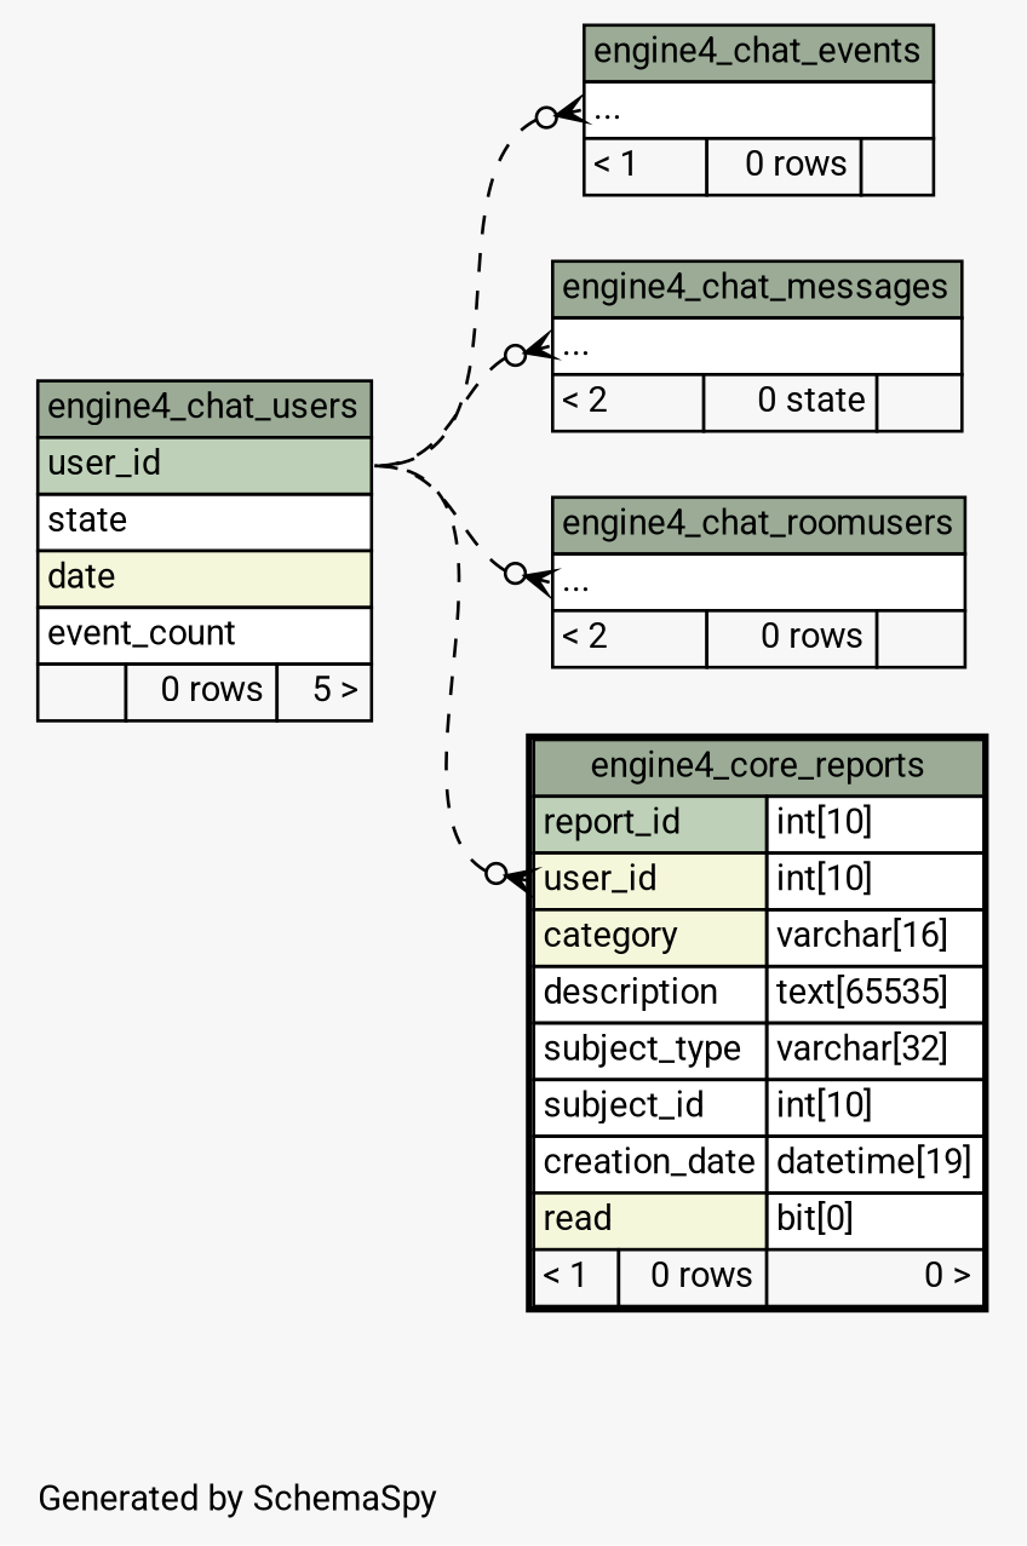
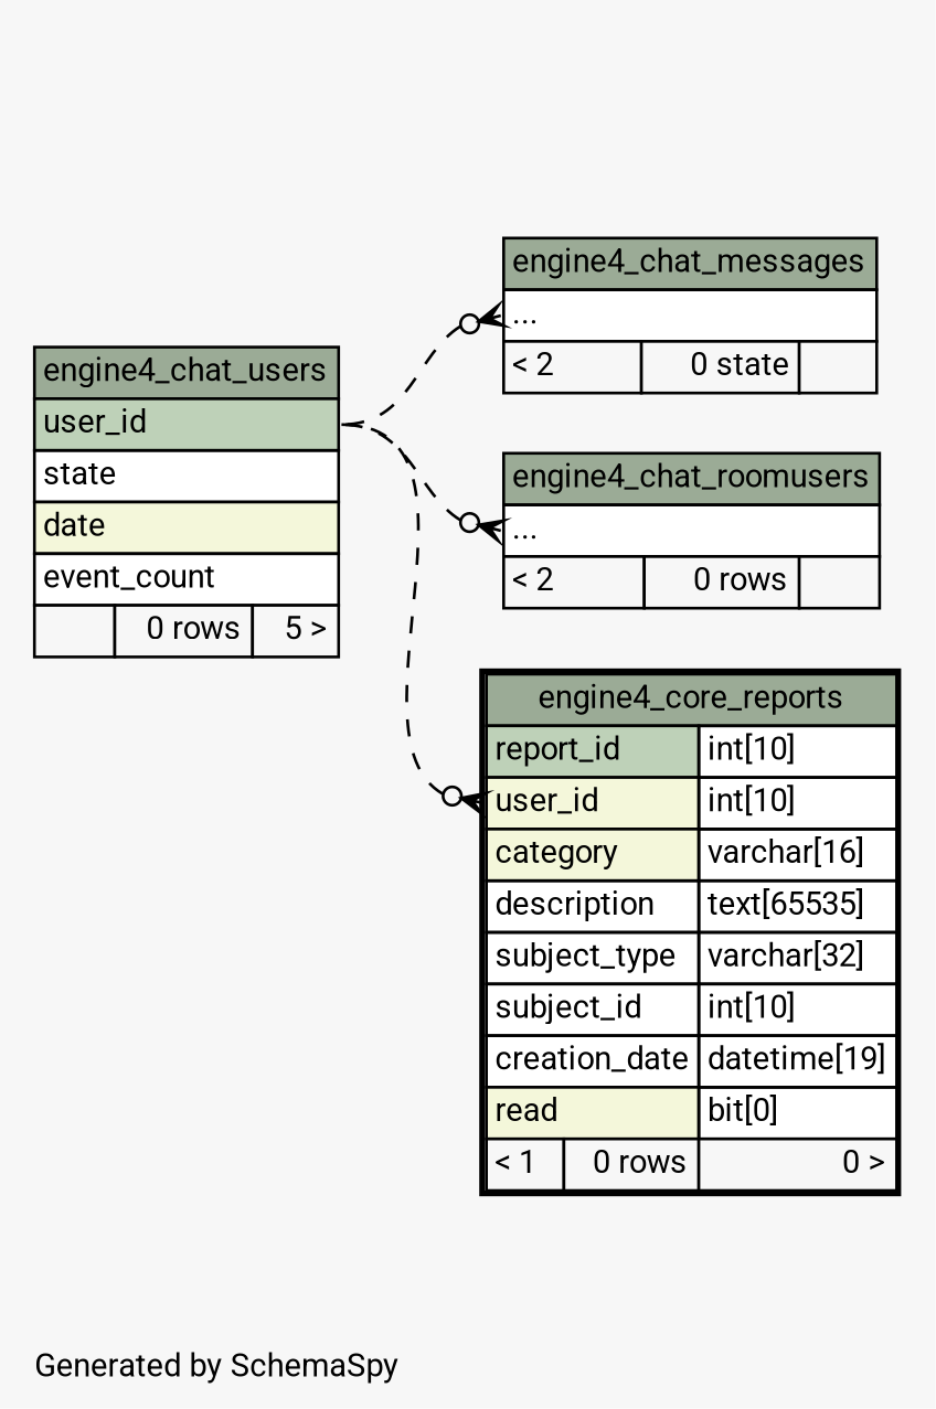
  digraph {
    bgcolor="#f7f7f7"
    fontname=Roboto
    fontsize=11
    label="\nGenerated by SchemaSpy"
    labeljust=l
    nodesep=0.18
    rankdir=RL
    ranksep=0.46
    node [fontname=Roboto fontsize=11 shape=plaintext]
    edge [arrowhead=none arrowsize=0.8 arrowtail=crowodot dir=back fontname=Roboto headport="user_id:e" style=dashed tailport="elipses:w"]
    n1 [label=<     <TABLE BORDER="0" CELLBORDER="1" CELLSPACING="0" BGCOLOR="#ffffff">       <TR><TD COLSPAN="3" BGCOLOR="#9bab96" ALIGN="CENTER">engine4_chat_users</TD></TR>       <TR><TD PORT="user_id" COLSPAN="3" BGCOLOR="#bed1b8" ALIGN="LEFT">user_id</TD></TR>       <TR><TD PORT="state" COLSPAN="3" ALIGN="LEFT">state</TD></TR>       <TR><TD PORT="date" COLSPAN="3" BGCOLOR="#f4f7da" ALIGN="LEFT">date</TD></TR>       <TR><TD PORT="event_count" COLSPAN="3" ALIGN="LEFT">event_count</TD></TR>       <TR><TD ALIGN="LEFT" BGCOLOR="#f7f7f7">  </TD><TD ALIGN="RIGHT" BGCOLOR="#f7f7f7">0 rows</TD><TD ALIGN="RIGHT" BGCOLOR="#f7f7f7">5 &gt;</TD></TR>     </TABLE>>]
-   n2 [label=<     <TABLE BORDER="0" CELLBORDER="1" CELLSPACING="0" BGCOLOR="#ffffff">       <TR><TD COLSPAN="3" BGCOLOR="#9bab96" ALIGN="CENTER">engine4_chat_events</TD></TR>       <TR><TD PORT="elipses" COLSPAN="3" ALIGN="LEFT">...</TD></TR>       <TR><TD ALIGN="LEFT" BGCOLOR="#f7f7f7">&lt; 1</TD><TD ALIGN="RIGHT" BGCOLOR="#f7f7f7">0 rows</TD><TD ALIGN="RIGHT" BGCOLOR="#f7f7f7">  </TD></TR>     </TABLE>>]
    n3 [label=<     <TABLE BORDER="0" CELLBORDER="1" CELLSPACING="0" BGCOLOR="#ffffff">       <TR><TD COLSPAN="3" BGCOLOR="#9bab96" ALIGN="CENTER">engine4_chat_messages</TD></TR>       <TR><TD PORT="elipses" COLSPAN="3" ALIGN="LEFT">...</TD></TR>       <TR><TD ALIGN="LEFT" BGCOLOR="#f7f7f7">&lt; 2</TD><TD ALIGN="RIGHT" BGCOLOR="#f7f7f7">0 state</TD><TD ALIGN="RIGHT" BGCOLOR="#f7f7f7">  </TD></TR>     </TABLE>>]
    n4 [label=<     <TABLE BORDER="0" CELLBORDER="1" CELLSPACING="0" BGCOLOR="#ffffff">       <TR><TD COLSPAN="3" BGCOLOR="#9bab96" ALIGN="CENTER">engine4_chat_roomusers</TD></TR>       <TR><TD PORT="elipses" COLSPAN="3" ALIGN="LEFT">...</TD></TR>       <TR><TD ALIGN="LEFT" BGCOLOR="#f7f7f7">&lt; 2</TD><TD ALIGN="RIGHT" BGCOLOR="#f7f7f7">0 rows</TD><TD ALIGN="RIGHT" BGCOLOR="#f7f7f7">  </TD></TR>     </TABLE>>]
    n5 [label=<     <TABLE BORDER="2" CELLBORDER="1" CELLSPACING="0" BGCOLOR="#ffffff">       <TR><TD COLSPAN="3" BGCOLOR="#9bab96" ALIGN="CENTER">engine4_core_reports</TD></TR>       <TR><TD PORT="report_id" COLSPAN="2" BGCOLOR="#bed1b8" ALIGN="LEFT">report_id</TD><TD PORT="report_id.type" ALIGN="LEFT">int[10]</TD></TR>       <TR><TD PORT="user_id" COLSPAN="2" BGCOLOR="#f4f7da" ALIGN="LEFT">user_id</TD><TD PORT="user_id.type" ALIGN="LEFT">int[10]</TD></TR>       <TR><TD PORT="category" COLSPAN="2" BGCOLOR="#f4f7da" ALIGN="LEFT">category</TD><TD PORT="category.type" ALIGN="LEFT">varchar[16]</TD></TR>       <TR><TD PORT="description" COLSPAN="2" ALIGN="LEFT">description</TD><TD PORT="description.type" ALIGN="LEFT">text[65535]</TD></TR>       <TR><TD PORT="subject_type" COLSPAN="2" ALIGN="LEFT">subject_type</TD><TD PORT="subject_type.type" ALIGN="LEFT">varchar[32]</TD></TR>       <TR><TD PORT="subject_id" COLSPAN="2" ALIGN="LEFT">subject_id</TD><TD PORT="subject_id.type" ALIGN="LEFT">int[10]</TD></TR>       <TR><TD PORT="creation_date" COLSPAN="2" ALIGN="LEFT">creation_date</TD><TD PORT="creation_date.type" ALIGN="LEFT">datetime[19]</TD></TR>       <TR><TD PORT="read" COLSPAN="2" BGCOLOR="#f4f7da" ALIGN="LEFT">read</TD><TD PORT="read.type" ALIGN="LEFT">bit[0]</TD></TR>       <TR><TD ALIGN="LEFT" BGCOLOR="#f7f7f7">&lt; 1</TD><TD ALIGN="RIGHT" BGCOLOR="#f7f7f7">0 rows</TD><TD ALIGN="RIGHT" BGCOLOR="#f7f7f7">0 &gt;</TD></TR>     </TABLE>>]
-   n2 -> n1
    n3 -> n1
    n4 -> n1
    n5 -> n1 [tailport="user_id:w"]
  }
